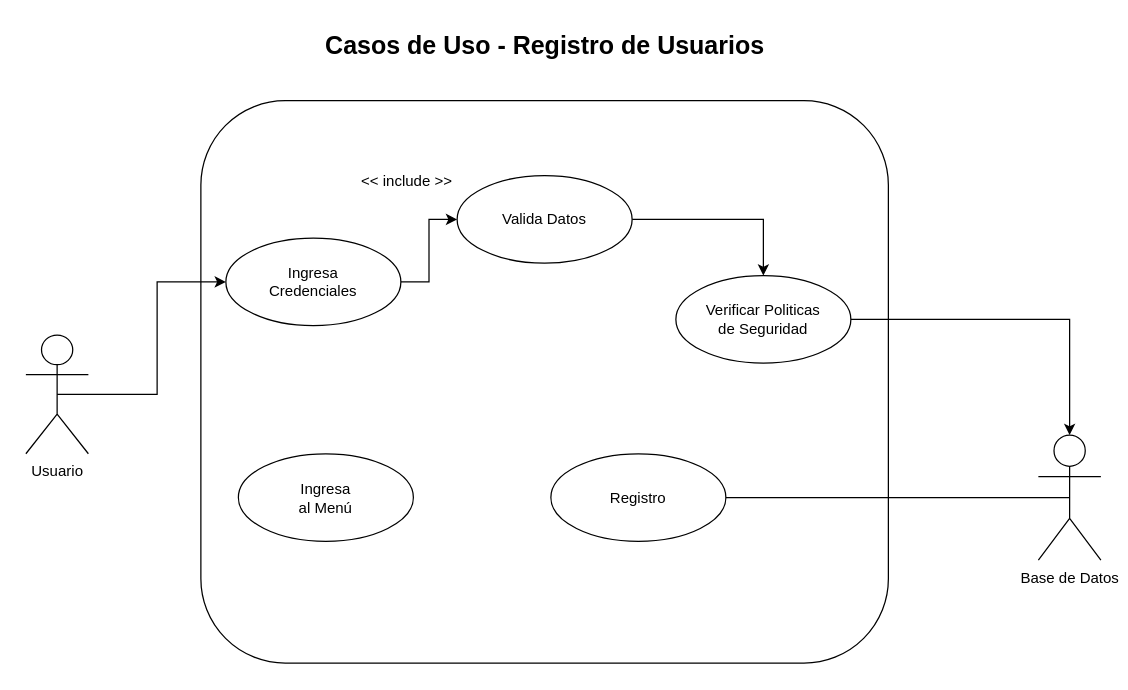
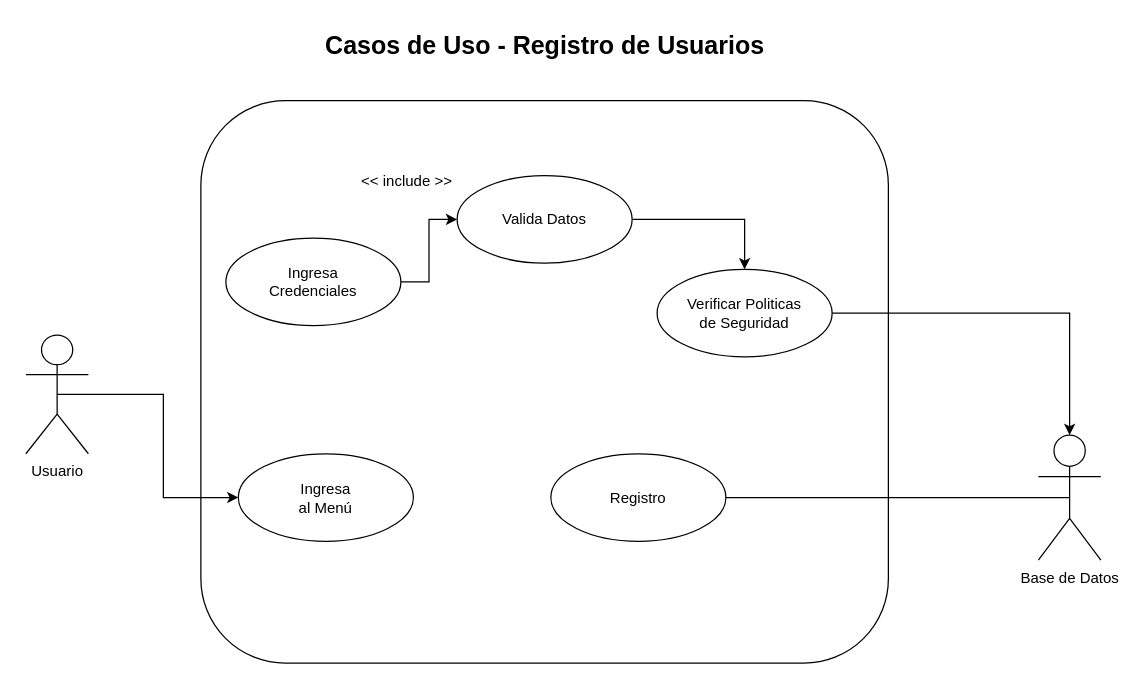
  <mxCell id="0" />
  <mxCell id="1" parent="0" />
  <mxCell id="2" value="" style="rounded=1;whiteSpace=wrap;html=1;fillColor=none;strokeColor=default;movable=0;resizable=0;rotatable=0;deletable=0;editable=0;locked=1;connectable=0;" parent="1" vertex="1"><mxGeometry x="160" y="80" width="550" height="450" as="geometry" /></mxCell>
- <mxCell id="3" style="edgeStyle=orthogonalEdgeStyle;rounded=0;orthogonalLoop=1;jettySize=auto;html=1;entryX=0;entryY=0.5;entryDx=0;entryDy=0;exitX=0.5;exitY=0.5;exitDx=0;exitDy=0;exitPerimeter=0;" parent="1" source="4" target="6" edge="1"><mxGeometry relative="1" as="geometry"><mxPoint x="80" y="315" as="sourcePoint" /></mxGeometry></mxCell>
+ <mxCell id="3" style="edgeStyle=orthogonalEdgeStyle;rounded=0;orthogonalLoop=1;jettySize=auto;html=1;exitX=0.5;exitY=0.5;exitDx=0;exitDy=0;exitPerimeter=0;" parent="1" source="4" target="11" edge="1"><mxGeometry relative="1" as="geometry"><mxPoint x="80" y="315" as="sourcePoint" /></mxGeometry></mxCell>
  <mxCell id="4" value="Usuario" style="shape=umlActor;verticalLabelPosition=bottom;verticalAlign=top;html=1;" parent="1" vertex="1"><mxGeometry x="20" y="267.5" width="50" height="95" as="geometry" /></mxCell>
  <mxCell id="5" style="edgeStyle=orthogonalEdgeStyle;rounded=0;orthogonalLoop=1;jettySize=auto;html=1;exitX=1;exitY=0.5;exitDx=0;exitDy=0;entryX=0;entryY=0.5;entryDx=0;entryDy=0;" parent="1" source="6" target="10" edge="1"><mxGeometry relative="1" as="geometry" /></mxCell>
  <mxCell id="6" value="Ingresa&lt;div&gt;Credenciales&lt;/div&gt;" style="ellipse;whiteSpace=wrap;html=1;" parent="1" vertex="1"><mxGeometry x="180" y="190" width="140" height="70" as="geometry" /></mxCell>
  <mxCell id="7" value="Registro" style="ellipse;whiteSpace=wrap;html=1;" parent="1" vertex="1"><mxGeometry x="440" y="362.5" width="140" height="70" as="geometry" /></mxCell>
  <mxCell id="8" value="&amp;lt;&amp;lt; include &amp;gt;&amp;gt;" style="text;html=1;align=center;verticalAlign=middle;whiteSpace=wrap;rounded=0;" parent="1" vertex="1"><mxGeometry x="280" y="130" width="90" height="30" as="geometry" /></mxCell>
  <mxCell id="9" style="edgeStyle=orthogonalEdgeStyle;rounded=0;orthogonalLoop=1;jettySize=auto;html=1;exitX=1;exitY=0.5;exitDx=0;exitDy=0;" parent="1" source="10" target="15" edge="1"><mxGeometry relative="1" as="geometry" /></mxCell>
  <mxCell id="10" value="Valida Datos" style="ellipse;whiteSpace=wrap;html=1;" parent="1" vertex="1"><mxGeometry x="365" y="140" width="140" height="70" as="geometry" /></mxCell>
  <mxCell id="11" value="Ingresa&lt;div&gt;al Menú&lt;/div&gt;" style="ellipse;whiteSpace=wrap;html=1;" parent="1" vertex="1"><mxGeometry x="190" y="362.5" width="140" height="70" as="geometry" /></mxCell>
  <mxCell id="12" value="&lt;h1&gt;&lt;b&gt;&lt;font face=&quot;Helvetica&quot; style=&quot;font-size: 20px;&quot;&gt;Casos de Uso - Registro de Usuarios&lt;/font&gt;&lt;/b&gt;&lt;/h1&gt;" style="text;html=1;align=center;verticalAlign=middle;whiteSpace=wrap;rounded=0;" parent="1" vertex="1"><mxGeometry x="162.5" y="20" width="545" height="30" as="geometry" /></mxCell>
  <mxCell id="13" style="edgeStyle=orthogonalEdgeStyle;rounded=0;orthogonalLoop=1;jettySize=auto;html=1;exitX=0.5;exitY=0.5;exitDx=0;exitDy=0;exitPerimeter=0;entryX=1;entryY=0.5;entryDx=0;entryDy=0;endArrow=none;" parent="1" source="14" target="7" edge="1"><mxGeometry relative="1" as="geometry" /></mxCell>
  <mxCell id="14" value="Base de Datos&lt;div&gt;&lt;br&gt;&lt;/div&gt;" style="shape=umlActor;verticalLabelPosition=bottom;verticalAlign=top;html=1;outlineConnect=0;" parent="1" vertex="1"><mxGeometry x="830" y="347.5" width="50" height="100" as="geometry" /></mxCell>
- <mxCell id="15" value="Verificar Politicas&lt;div&gt;de Seguridad&lt;/div&gt;" style="ellipse;whiteSpace=wrap;html=1;" parent="1" vertex="1"><mxGeometry x="540" y="220" width="140" height="70" as="geometry" /></mxCell>
+ <mxCell id="15" value="Verificar Politicas&lt;div&gt;de Seguridad&lt;/div&gt;" style="ellipse;whiteSpace=wrap;html=1;" parent="1" vertex="1"><mxGeometry x="525" y="215" width="140" height="70" as="geometry" /></mxCell>
  <mxCell id="16" style="edgeStyle=orthogonalEdgeStyle;rounded=0;orthogonalLoop=1;jettySize=auto;html=1;exitX=1;exitY=0.5;exitDx=0;exitDy=0;entryX=0.5;entryY=0;entryDx=0;entryDy=0;entryPerimeter=0;" parent="1" source="15" target="14" edge="1"><mxGeometry relative="1" as="geometry" /></mxCell>
